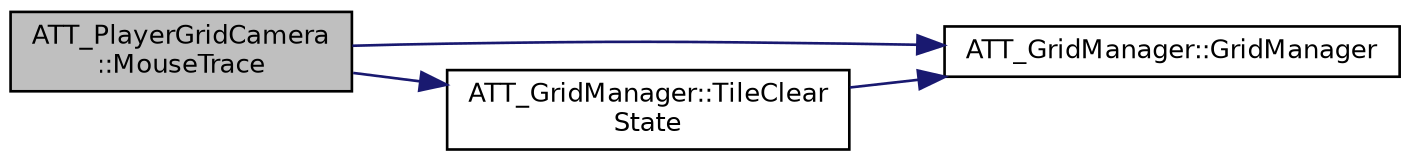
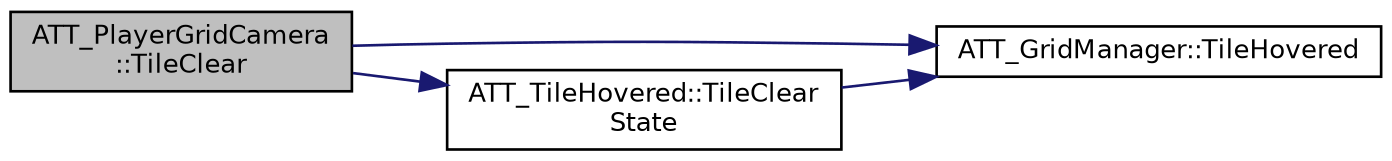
  digraph {
    rankdir=LR
    node [color=black fillcolor=white fontname=Helvetica fontsize=10 shape=record style=filled]
    edge [color=midnightblue fontname=Helvetica fontsize=10 labelfontname=Helvetica labelfontsize=10 style=solid]
-   n1 [fillcolor=grey75 fontcolor=black height=0.2 label="ATT_PlayerGridCamera\l::MouseTrace" width=0.4]
-   n2 [height=0.2 label="ATT_GridManager::GridManager" width=0.4]
-   n3 [height=0.2 label="ATT_GridManager::TileClear\lState" width=0.4]
+   n1 [fillcolor=grey75 fontcolor=black height=0.2 label="ATT_PlayerGridCamera\l::TileClear" width=0.4]
+   n2 [height=0.2 label="ATT_GridManager::TileHovered" width=0.4]
+   n3 [height=0.2 label="ATT_TileHovered::TileClear\lState" width=0.4]
    n1 -> n2
    n1 -> n3
    n3 -> n2
  }
